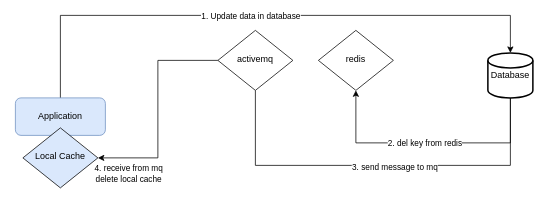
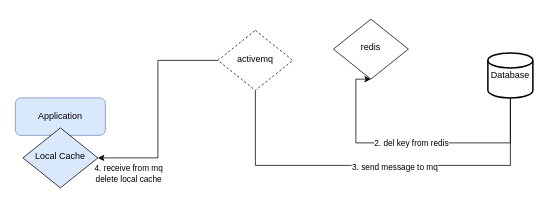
  <mxCell id="0" />
  <mxCell id="1" parent="0" />
- <mxCell id="2" style="edgeStyle=orthogonalEdgeStyle;rounded=0;orthogonalLoop=1;jettySize=auto;html=1;entryX=0.5;entryY=0;entryDx=0;entryDy=0;entryPerimeter=0;" parent="1" source="4" target="11" edge="1"><mxGeometry relative="1" as="geometry"><mxPoint x="810" y="-20" as="targetPoint" /><Array as="points"><mxPoint x="80" y="20" /><mxPoint x="680" y="20" /></Array></mxGeometry></mxCell>
- <mxCell id="3" value="1. Update data in database" style="edgeLabel;html=1;align=center;verticalAlign=middle;resizable=0;points=[];" parent="2" vertex="1" connectable="0"><mxGeometry x="-0.045" y="4" relative="1" as="geometry"><mxPoint y="4" as="offset" /></mxGeometry></mxCell>
  <mxCell id="4" value="Application" style="rounded=1;whiteSpace=wrap;html=1;fontSize=12;glass=0;strokeWidth=1;shadow=0;fillColor=#dae8fc;strokeColor=#6c8ebf;" parent="1" vertex="1"><mxGeometry x="20" y="130" width="120" height="50" as="geometry" /></mxCell>
  <mxCell id="5" value="Local Cache" style="rhombus;whiteSpace=wrap;html=1;shadow=0;fontFamily=Helvetica;fontSize=12;align=center;strokeWidth=1;spacing=6;spacingTop=-4;fillColor=#dae8fc;" parent="1" vertex="1"><mxGeometry x="30" y="170" width="100" height="80" as="geometry" /></mxCell>
- <mxCell id="6" value="redis" style="rhombus;whiteSpace=wrap;html=1;shadow=0;fontFamily=Helvetica;fontSize=12;align=center;strokeWidth=1;spacing=6;spacingTop=-4;" parent="1" vertex="1"><mxGeometry x="424" y="40" width="100" height="80" as="geometry" /></mxCell>
+ <mxCell id="6" value="redis" style="rhombus;whiteSpace=wrap;html=1;shadow=0;fontFamily=Helvetica;fontSize=12;align=center;strokeWidth=1;spacing=6;spacingTop=-4;" parent="1" vertex="1"><mxGeometry x="444" y="25" width="100" height="80" as="geometry" /></mxCell>
  <mxCell id="7" style="edgeStyle=orthogonalEdgeStyle;rounded=0;orthogonalLoop=1;jettySize=auto;html=1;entryX=0.5;entryY=1;entryDx=0;entryDy=0;" parent="1" source="11" target="6" edge="1"><mxGeometry relative="1" as="geometry"><mxPoint x="470" y="190" as="targetPoint" /><Array as="points"><mxPoint x="680" y="190" /><mxPoint x="474" y="190" /></Array></mxGeometry></mxCell>
  <mxCell id="8" value="2. del key from redis" style="edgeLabel;html=1;align=center;verticalAlign=middle;resizable=0;points=[];" parent="7" vertex="1" connectable="0"><mxGeometry x="0.039" relative="1" as="geometry"><mxPoint as="offset" /></mxGeometry></mxCell>
  <mxCell id="9" style="edgeStyle=orthogonalEdgeStyle;rounded=0;orthogonalLoop=1;jettySize=auto;html=1;entryX=0.5;entryY=1;entryDx=0;entryDy=0;endArrow=none;" parent="1" source="11" target="14" edge="1"><mxGeometry relative="1" as="geometry"><mxPoint x="680" y="260" as="targetPoint" /><Array as="points"><mxPoint x="680" y="220" /><mxPoint x="340" y="220" /></Array></mxGeometry></mxCell>
  <mxCell id="10" value="3. send message to mq" style="edgeLabel;html=1;align=center;verticalAlign=middle;resizable=0;points=[];" parent="9" vertex="1" connectable="0"><mxGeometry x="-0.075" y="1" relative="1" as="geometry"><mxPoint as="offset" /></mxGeometry></mxCell>
  <mxCell id="11" value="Database" style="strokeWidth=2;html=1;shape=mxgraph.flowchart.database;whiteSpace=wrap;" parent="1" vertex="1"><mxGeometry x="650" y="70" width="60" height="60" as="geometry" /></mxCell>
  <mxCell id="12" style="edgeStyle=orthogonalEdgeStyle;rounded=0;orthogonalLoop=1;jettySize=auto;html=1;entryX=1;entryY=0.5;entryDx=0;entryDy=0;" parent="1" source="14" target="5" edge="1"><mxGeometry relative="1" as="geometry"><Array as="points"><mxPoint x="210" y="80" /><mxPoint x="210" y="210" /></Array></mxGeometry></mxCell>
  <mxCell id="13" value="4. receive from mq&lt;br&gt;delete local cache" style="edgeLabel;html=1;align=center;verticalAlign=middle;resizable=0;points=[];" parent="12" vertex="1" connectable="0"><mxGeometry x="0.586" y="-3" relative="1" as="geometry"><mxPoint x="-20" y="23" as="offset" /></mxGeometry></mxCell>
- <mxCell id="14" value="activemq" style="rhombus;whiteSpace=wrap;html=1;shadow=0;fontFamily=Helvetica;fontSize=12;align=center;strokeWidth=1;spacing=6;spacingTop=-4;" parent="1" vertex="1"><mxGeometry x="290" y="40" width="100" height="80" as="geometry" /></mxCell>
+ <mxCell id="14" value="activemq" style="rhombus;whiteSpace=wrap;html=1;shadow=0;fontFamily=Helvetica;fontSize=12;align=center;strokeWidth=1;spacing=6;spacingTop=-4;dashed=1;" parent="1" vertex="1"><mxGeometry x="290" y="40" width="100" height="80" as="geometry" /></mxCell>
